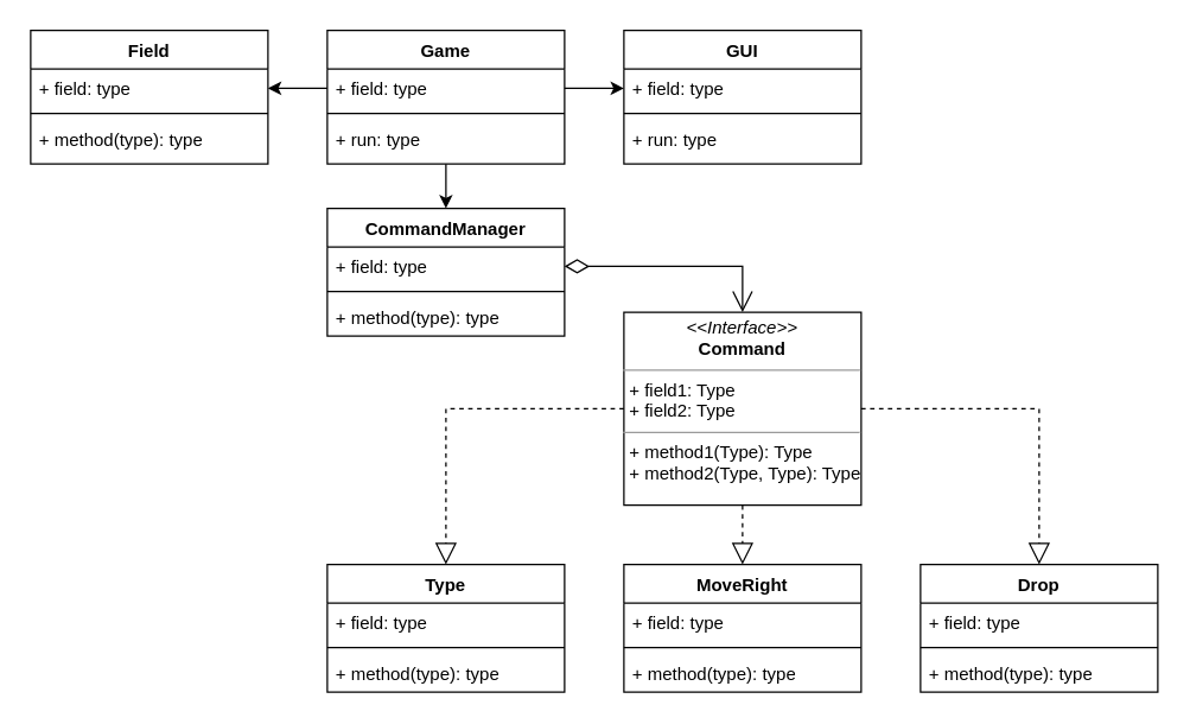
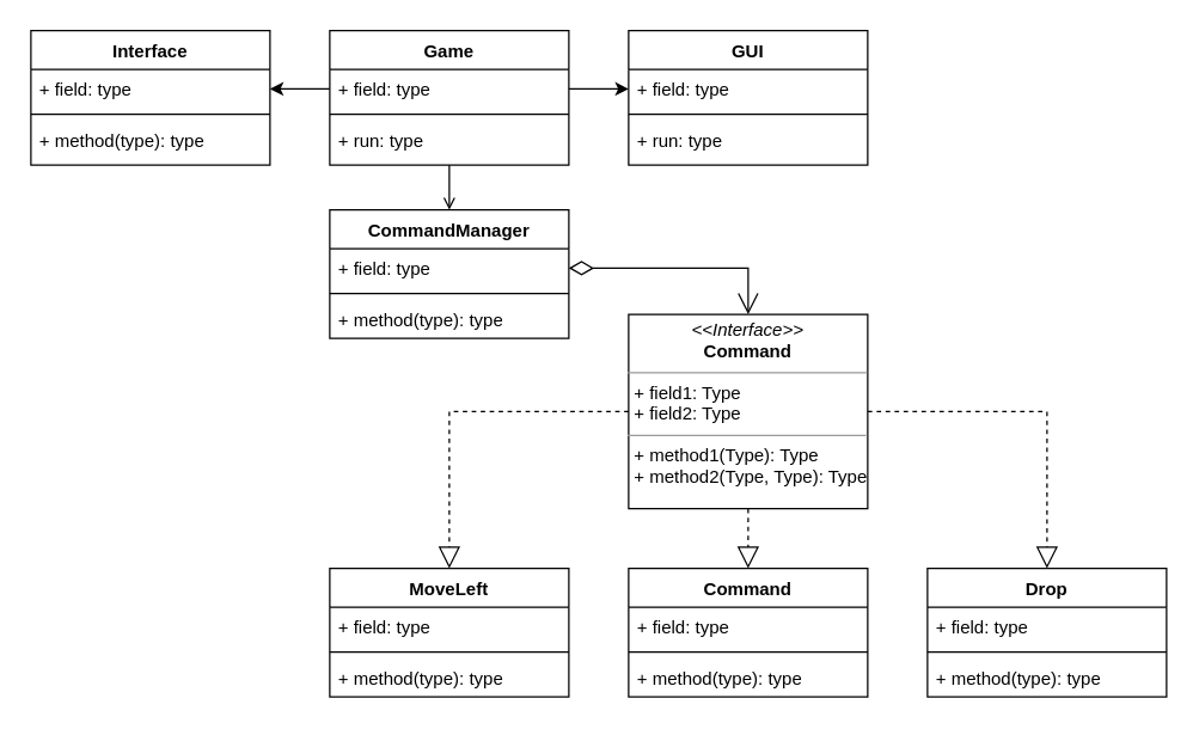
  <mxCell id="0" />
  <mxCell id="1" parent="0" />
- <mxCell id="2" style="edgeStyle=orthogonalEdgeStyle;rounded=0;orthogonalLoop=1;jettySize=auto;html=1;entryX=0.5;entryY=0;entryDx=0;entryDy=0;" parent="1" source="3" target="17" edge="1"><mxGeometry relative="1" as="geometry" /></mxCell>
+ <mxCell id="2" style="edgeStyle=orthogonalEdgeStyle;rounded=0;orthogonalLoop=1;jettySize=auto;html=1;entryX=0.5;entryY=0;entryDx=0;entryDy=0;endArrow=open;" parent="1" source="3" target="17" edge="1"><mxGeometry relative="1" as="geometry" /></mxCell>
  <mxCell id="3" value="Game" style="swimlane;fontStyle=1;align=center;verticalAlign=top;childLayout=stackLayout;horizontal=1;startSize=26;horizontalStack=0;resizeParent=1;resizeParentMax=0;resizeLast=0;collapsible=1;marginBottom=0;whiteSpace=wrap;html=1;" parent="1" vertex="1"><mxGeometry x="220" y="20" width="160" height="90" as="geometry" /></mxCell>
  <mxCell id="4" value="+ field: type" style="text;strokeColor=none;fillColor=none;align=left;verticalAlign=top;spacingLeft=4;spacingRight=4;overflow=hidden;rotatable=0;points=[[0,0.5],[1,0.5]];portConstraint=eastwest;whiteSpace=wrap;html=1;" parent="3" vertex="1"><mxGeometry y="26" width="160" height="26" as="geometry" /></mxCell>
  <mxCell id="5" value="" style="line;strokeWidth=1;fillColor=none;align=left;verticalAlign=middle;spacingTop=-1;spacingLeft=3;spacingRight=3;rotatable=0;labelPosition=right;points=[];portConstraint=eastwest;strokeColor=inherit;" parent="3" vertex="1"><mxGeometry y="52" width="160" height="8" as="geometry" /></mxCell>
  <mxCell id="6" value="+ run: type" style="text;strokeColor=none;fillColor=none;align=left;verticalAlign=top;spacingLeft=4;spacingRight=4;overflow=hidden;rotatable=0;points=[[0,0.5],[1,0.5]];portConstraint=eastwest;whiteSpace=wrap;html=1;" parent="3" vertex="1"><mxGeometry y="60" width="160" height="30" as="geometry" /></mxCell>
  <mxCell id="7" value="GUI" style="swimlane;fontStyle=1;align=center;verticalAlign=top;childLayout=stackLayout;horizontal=1;startSize=26;horizontalStack=0;resizeParent=1;resizeParentMax=0;resizeLast=0;collapsible=1;marginBottom=0;whiteSpace=wrap;html=1;" parent="1" vertex="1"><mxGeometry x="420" y="20" width="160" height="90" as="geometry" /></mxCell>
  <mxCell id="8" value="+ field: type" style="text;strokeColor=none;fillColor=none;align=left;verticalAlign=top;spacingLeft=4;spacingRight=4;overflow=hidden;rotatable=0;points=[[0,0.5],[1,0.5]];portConstraint=eastwest;whiteSpace=wrap;html=1;" parent="7" vertex="1"><mxGeometry y="26" width="160" height="26" as="geometry" /></mxCell>
  <mxCell id="9" value="" style="line;strokeWidth=1;fillColor=none;align=left;verticalAlign=middle;spacingTop=-1;spacingLeft=3;spacingRight=3;rotatable=0;labelPosition=right;points=[];portConstraint=eastwest;strokeColor=inherit;" parent="7" vertex="1"><mxGeometry y="52" width="160" height="8" as="geometry" /></mxCell>
  <mxCell id="10" value="+ run: type" style="text;strokeColor=none;fillColor=none;align=left;verticalAlign=top;spacingLeft=4;spacingRight=4;overflow=hidden;rotatable=0;points=[[0,0.5],[1,0.5]];portConstraint=eastwest;whiteSpace=wrap;html=1;" parent="7" vertex="1"><mxGeometry y="60" width="160" height="30" as="geometry" /></mxCell>
  <mxCell id="11" style="edgeStyle=orthogonalEdgeStyle;rounded=0;orthogonalLoop=1;jettySize=auto;html=1;entryX=0;entryY=0.5;entryDx=0;entryDy=0;" parent="1" source="4" target="8" edge="1"><mxGeometry relative="1" as="geometry" /></mxCell>
- <mxCell id="12" value="Field" style="swimlane;fontStyle=1;align=center;verticalAlign=top;childLayout=stackLayout;horizontal=1;startSize=26;horizontalStack=0;resizeParent=1;resizeParentMax=0;resizeLast=0;collapsible=1;marginBottom=0;whiteSpace=wrap;html=1;" parent="1" vertex="1"><mxGeometry x="20" y="20" width="160" height="90" as="geometry"><mxRectangle x="120" y="160" width="70" height="30" as="alternateBounds" /></mxGeometry></mxCell>
+ <mxCell id="12" value="Interface" style="swimlane;fontStyle=1;align=center;verticalAlign=top;childLayout=stackLayout;horizontal=1;startSize=26;horizontalStack=0;resizeParent=1;resizeParentMax=0;resizeLast=0;collapsible=1;marginBottom=0;whiteSpace=wrap;html=1;" parent="1" vertex="1"><mxGeometry x="20" y="20" width="160" height="90" as="geometry"><mxRectangle x="120" y="160" width="70" height="30" as="alternateBounds" /></mxGeometry></mxCell>
  <mxCell id="13" value="+ field: type" style="text;strokeColor=none;fillColor=none;align=left;verticalAlign=top;spacingLeft=4;spacingRight=4;overflow=hidden;rotatable=0;points=[[0,0.5],[1,0.5]];portConstraint=eastwest;whiteSpace=wrap;html=1;" parent="12" vertex="1"><mxGeometry y="26" width="160" height="26" as="geometry" /></mxCell>
  <mxCell id="14" value="" style="line;strokeWidth=1;fillColor=none;align=left;verticalAlign=middle;spacingTop=-1;spacingLeft=3;spacingRight=3;rotatable=0;labelPosition=right;points=[];portConstraint=eastwest;strokeColor=inherit;" parent="12" vertex="1"><mxGeometry y="52" width="160" height="8" as="geometry" /></mxCell>
  <mxCell id="15" value="+ method(type): type" style="text;strokeColor=none;fillColor=none;align=left;verticalAlign=top;spacingLeft=4;spacingRight=4;overflow=hidden;rotatable=0;points=[[0,0.5],[1,0.5]];portConstraint=eastwest;whiteSpace=wrap;html=1;" parent="12" vertex="1"><mxGeometry y="60" width="160" height="30" as="geometry" /></mxCell>
  <mxCell id="16" style="edgeStyle=orthogonalEdgeStyle;rounded=0;orthogonalLoop=1;jettySize=auto;html=1;entryX=1;entryY=0.5;entryDx=0;entryDy=0;" parent="1" source="4" target="13" edge="1"><mxGeometry relative="1" as="geometry" /></mxCell>
  <mxCell id="17" value="CommandManager" style="swimlane;fontStyle=1;align=center;verticalAlign=top;childLayout=stackLayout;horizontal=1;startSize=26;horizontalStack=0;resizeParent=1;resizeParentMax=0;resizeLast=0;collapsible=1;marginBottom=0;whiteSpace=wrap;html=1;" parent="1" vertex="1"><mxGeometry x="220" y="140" width="160" height="86" as="geometry" /></mxCell>
  <mxCell id="18" value="+ field: type" style="text;strokeColor=none;fillColor=none;align=left;verticalAlign=top;spacingLeft=4;spacingRight=4;overflow=hidden;rotatable=0;points=[[0,0.5],[1,0.5]];portConstraint=eastwest;whiteSpace=wrap;html=1;" parent="17" vertex="1"><mxGeometry y="26" width="160" height="26" as="geometry" /></mxCell>
  <mxCell id="19" value="" style="line;strokeWidth=1;fillColor=none;align=left;verticalAlign=middle;spacingTop=-1;spacingLeft=3;spacingRight=3;rotatable=0;labelPosition=right;points=[];portConstraint=eastwest;strokeColor=inherit;" parent="17" vertex="1"><mxGeometry y="52" width="160" height="8" as="geometry" /></mxCell>
  <mxCell id="20" value="+ method(type): type" style="text;strokeColor=none;fillColor=none;align=left;verticalAlign=top;spacingLeft=4;spacingRight=4;overflow=hidden;rotatable=0;points=[[0,0.5],[1,0.5]];portConstraint=eastwest;whiteSpace=wrap;html=1;" parent="17" vertex="1"><mxGeometry y="60" width="160" height="26" as="geometry" /></mxCell>
  <mxCell id="21" value="" style="endArrow=open;html=1;endSize=12;startArrow=diamondThin;startSize=14;startFill=0;edgeStyle=orthogonalEdgeStyle;align=left;verticalAlign=bottom;rounded=0;exitX=1;exitY=0.5;exitDx=0;exitDy=0;entryX=0.5;entryY=0;entryDx=0;entryDy=0;" parent="1" source="18" target="22" edge="1"><mxGeometry x="-1" y="3" relative="1" as="geometry"><mxPoint x="470" y="182.5" as="sourcePoint" /><mxPoint x="580" y="220" as="targetPoint" /></mxGeometry></mxCell>
  <mxCell id="22" value="&lt;p style=&quot;margin:0px;margin-top:4px;text-align:center;&quot;&gt;&lt;i&gt;&amp;lt;&amp;lt;Interface&amp;gt;&amp;gt;&lt;/i&gt;&lt;br&gt;&lt;b&gt;Command&lt;/b&gt;&lt;/p&gt;&lt;hr size=&quot;1&quot;&gt;&lt;p style=&quot;margin:0px;margin-left:4px;&quot;&gt;+ field1: Type&lt;br&gt;+ field2: Type&lt;/p&gt;&lt;hr size=&quot;1&quot;&gt;&lt;p style=&quot;margin:0px;margin-left:4px;&quot;&gt;+ method1(Type): Type&lt;br&gt;+ method2(Type, Type): Type&lt;/p&gt;" style="verticalAlign=top;align=left;overflow=fill;fontSize=12;fontFamily=Helvetica;html=1;whiteSpace=wrap;" parent="1" vertex="1"><mxGeometry x="420" y="210" width="160" height="130" as="geometry" /></mxCell>
- <mxCell id="23" value="Type" style="swimlane;fontStyle=1;align=center;verticalAlign=top;childLayout=stackLayout;horizontal=1;startSize=26;horizontalStack=0;resizeParent=1;resizeParentMax=0;resizeLast=0;collapsible=1;marginBottom=0;whiteSpace=wrap;html=1;" parent="1" vertex="1"><mxGeometry x="220" y="380" width="160" height="86" as="geometry" /></mxCell>
+ <mxCell id="23" value="MoveLeft" style="swimlane;fontStyle=1;align=center;verticalAlign=top;childLayout=stackLayout;horizontal=1;startSize=26;horizontalStack=0;resizeParent=1;resizeParentMax=0;resizeLast=0;collapsible=1;marginBottom=0;whiteSpace=wrap;html=1;" parent="1" vertex="1"><mxGeometry x="220" y="380" width="160" height="86" as="geometry" /></mxCell>
  <mxCell id="24" value="+ field: type" style="text;strokeColor=none;fillColor=none;align=left;verticalAlign=top;spacingLeft=4;spacingRight=4;overflow=hidden;rotatable=0;points=[[0,0.5],[1,0.5]];portConstraint=eastwest;whiteSpace=wrap;html=1;" parent="23" vertex="1"><mxGeometry y="26" width="160" height="26" as="geometry" /></mxCell>
  <mxCell id="25" value="" style="line;strokeWidth=1;fillColor=none;align=left;verticalAlign=middle;spacingTop=-1;spacingLeft=3;spacingRight=3;rotatable=0;labelPosition=right;points=[];portConstraint=eastwest;strokeColor=inherit;" parent="23" vertex="1"><mxGeometry y="52" width="160" height="8" as="geometry" /></mxCell>
  <mxCell id="26" value="+ method(type): type" style="text;strokeColor=none;fillColor=none;align=left;verticalAlign=top;spacingLeft=4;spacingRight=4;overflow=hidden;rotatable=0;points=[[0,0.5],[1,0.5]];portConstraint=eastwest;whiteSpace=wrap;html=1;" parent="23" vertex="1"><mxGeometry y="60" width="160" height="26" as="geometry" /></mxCell>
- <mxCell id="27" value="MoveRight" style="swimlane;fontStyle=1;align=center;verticalAlign=top;childLayout=stackLayout;horizontal=1;startSize=26;horizontalStack=0;resizeParent=1;resizeParentMax=0;resizeLast=0;collapsible=1;marginBottom=0;whiteSpace=wrap;html=1;" parent="1" vertex="1"><mxGeometry x="420" y="380" width="160" height="86" as="geometry" /></mxCell>
+ <mxCell id="27" value="Command" style="swimlane;fontStyle=1;align=center;verticalAlign=top;childLayout=stackLayout;horizontal=1;startSize=26;horizontalStack=0;resizeParent=1;resizeParentMax=0;resizeLast=0;collapsible=1;marginBottom=0;whiteSpace=wrap;html=1;" parent="1" vertex="1"><mxGeometry x="420" y="380" width="160" height="86" as="geometry" /></mxCell>
  <mxCell id="28" value="+ field: type" style="text;strokeColor=none;fillColor=none;align=left;verticalAlign=top;spacingLeft=4;spacingRight=4;overflow=hidden;rotatable=0;points=[[0,0.5],[1,0.5]];portConstraint=eastwest;whiteSpace=wrap;html=1;" parent="27" vertex="1"><mxGeometry y="26" width="160" height="26" as="geometry" /></mxCell>
  <mxCell id="29" value="" style="line;strokeWidth=1;fillColor=none;align=left;verticalAlign=middle;spacingTop=-1;spacingLeft=3;spacingRight=3;rotatable=0;labelPosition=right;points=[];portConstraint=eastwest;strokeColor=inherit;" parent="27" vertex="1"><mxGeometry y="52" width="160" height="8" as="geometry" /></mxCell>
  <mxCell id="30" value="+ method(type): type" style="text;strokeColor=none;fillColor=none;align=left;verticalAlign=top;spacingLeft=4;spacingRight=4;overflow=hidden;rotatable=0;points=[[0,0.5],[1,0.5]];portConstraint=eastwest;whiteSpace=wrap;html=1;" parent="27" vertex="1"><mxGeometry y="60" width="160" height="26" as="geometry" /></mxCell>
  <mxCell id="31" value="Drop" style="swimlane;fontStyle=1;align=center;verticalAlign=top;childLayout=stackLayout;horizontal=1;startSize=26;horizontalStack=0;resizeParent=1;resizeParentMax=0;resizeLast=0;collapsible=1;marginBottom=0;whiteSpace=wrap;html=1;" parent="1" vertex="1"><mxGeometry x="620" y="380" width="160" height="86" as="geometry" /></mxCell>
  <mxCell id="32" value="+ field: type" style="text;strokeColor=none;fillColor=none;align=left;verticalAlign=top;spacingLeft=4;spacingRight=4;overflow=hidden;rotatable=0;points=[[0,0.5],[1,0.5]];portConstraint=eastwest;whiteSpace=wrap;html=1;" parent="31" vertex="1"><mxGeometry y="26" width="160" height="26" as="geometry" /></mxCell>
  <mxCell id="33" value="" style="line;strokeWidth=1;fillColor=none;align=left;verticalAlign=middle;spacingTop=-1;spacingLeft=3;spacingRight=3;rotatable=0;labelPosition=right;points=[];portConstraint=eastwest;strokeColor=inherit;" parent="31" vertex="1"><mxGeometry y="52" width="160" height="8" as="geometry" /></mxCell>
  <mxCell id="34" value="+ method(type): type" style="text;strokeColor=none;fillColor=none;align=left;verticalAlign=top;spacingLeft=4;spacingRight=4;overflow=hidden;rotatable=0;points=[[0,0.5],[1,0.5]];portConstraint=eastwest;whiteSpace=wrap;html=1;" parent="31" vertex="1"><mxGeometry y="60" width="160" height="26" as="geometry" /></mxCell>
  <mxCell id="35" value="" style="endArrow=block;dashed=1;endFill=0;endSize=12;html=1;rounded=0;exitX=0;exitY=0.5;exitDx=0;exitDy=0;entryX=0.5;entryY=0;entryDx=0;entryDy=0;" parent="1" source="22" target="23" edge="1"><mxGeometry width="160" relative="1" as="geometry"><mxPoint x="340" y="300" as="sourcePoint" /><mxPoint x="270" y="340" as="targetPoint" /><Array as="points"><mxPoint x="300" y="275" /></Array></mxGeometry></mxCell>
  <mxCell id="36" value="" style="endArrow=block;dashed=1;endFill=0;endSize=12;html=1;rounded=0;entryX=0.5;entryY=0;entryDx=0;entryDy=0;exitX=1;exitY=0.5;exitDx=0;exitDy=0;" parent="1" source="22" target="31" edge="1"><mxGeometry width="160" relative="1" as="geometry"><mxPoint x="630" y="300" as="sourcePoint" /><mxPoint x="720" y="372" as="targetPoint" /><Array as="points"><mxPoint x="700" y="275" /></Array></mxGeometry></mxCell>
  <mxCell id="37" value="" style="endArrow=block;dashed=1;endFill=0;endSize=12;html=1;rounded=0;exitX=0.5;exitY=1;exitDx=0;exitDy=0;entryX=0.5;entryY=0;entryDx=0;entryDy=0;" parent="1" source="22" target="27" edge="1"><mxGeometry width="160" relative="1" as="geometry"><mxPoint x="430" y="422.5" as="sourcePoint" /><mxPoint x="590" y="422.5" as="targetPoint" /></mxGeometry></mxCell>
